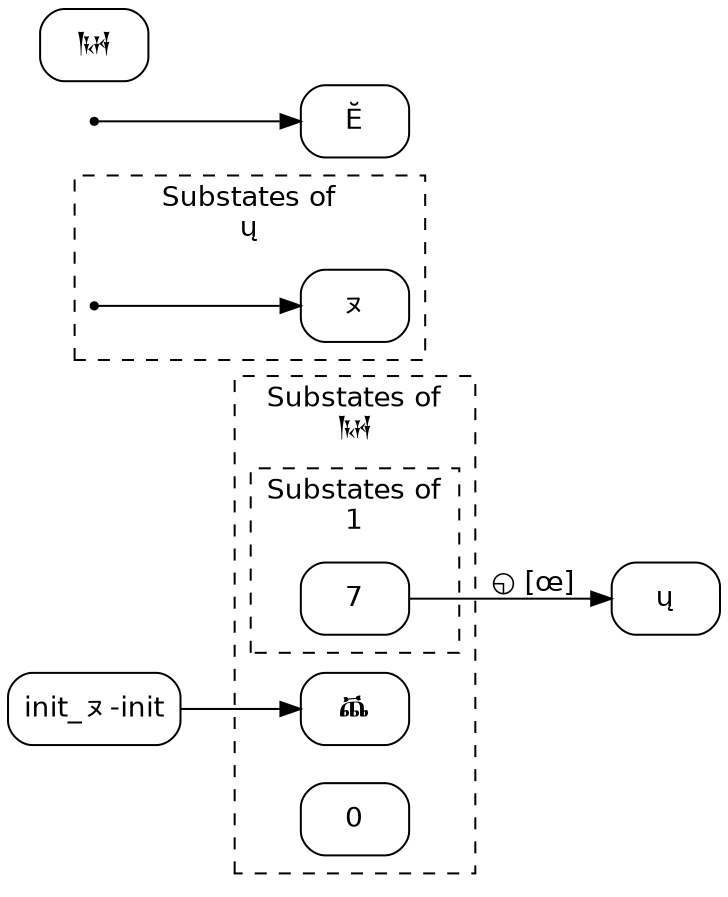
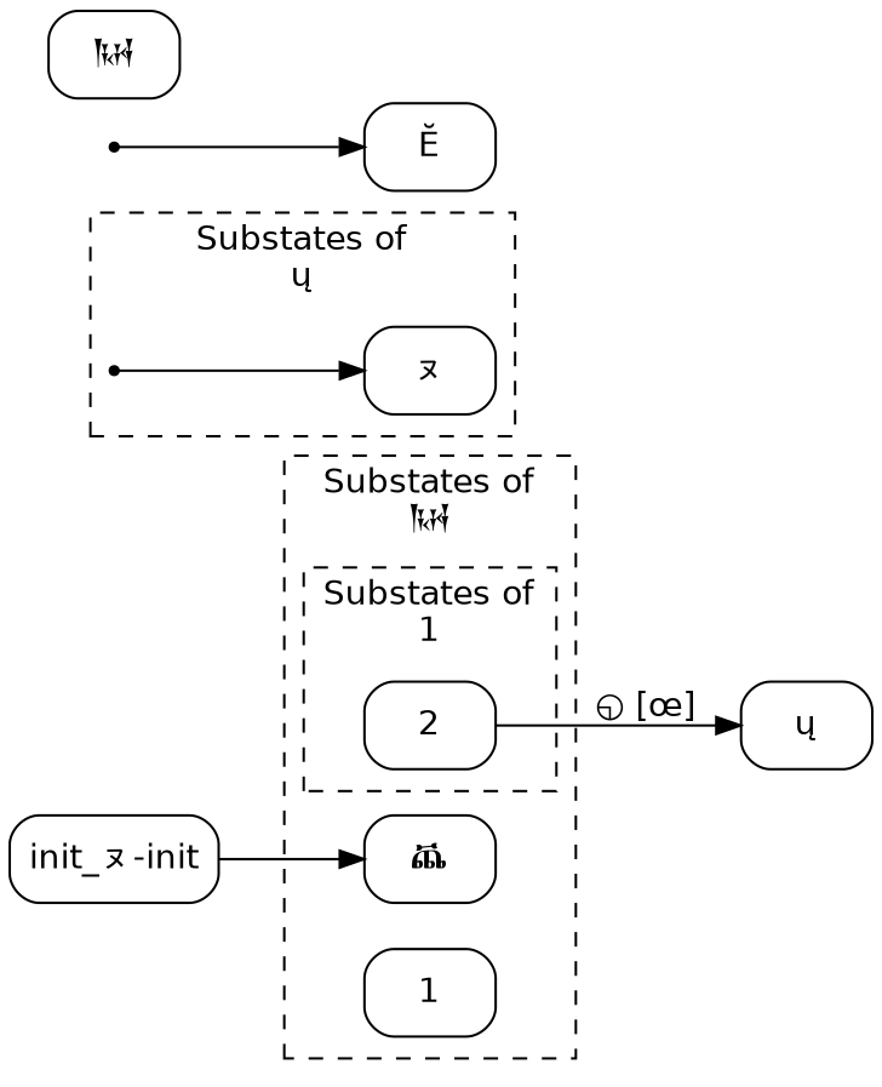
  digraph {
    compound=true
    fontname="DejaVu Sans"
    rankdir=LR
    node [fontname="DejaVu Sans" shape=Mrecord]
    edge [fontname="DejaVu Sans"]
-   n1 [label=7]
+   n1 [label=2]
    n2 [label="ꬠ"]
-   n3 [label=0]
+   n3 [label=1]
    "cluster_ų-init" [shape=point]
    n5 [label="ㇴ"]
    n6 [label="ų"]
    n7 [label="Ĕ"]
    n8 [label="𒀄"]
    n9 [label="init_ㇴ-init"]
    init [shape=point]
    subgraph cluster_1 {
      label="Substates of\n𒀄"
      style=dashed
      n2
      n3
      subgraph cluster_2 {
        label="Substates of\n1"
        style=dashed
        n1
      }
    }
    subgraph cluster_3 {
      label="Substates of\nų"
      style=dashed
      "cluster_ų-init"
      n5
    }
    n1 -> n6 [label="◵ [œ]"]
    "cluster_ų-init" -> n5
    n9 -> n2
    init -> n7
  }
